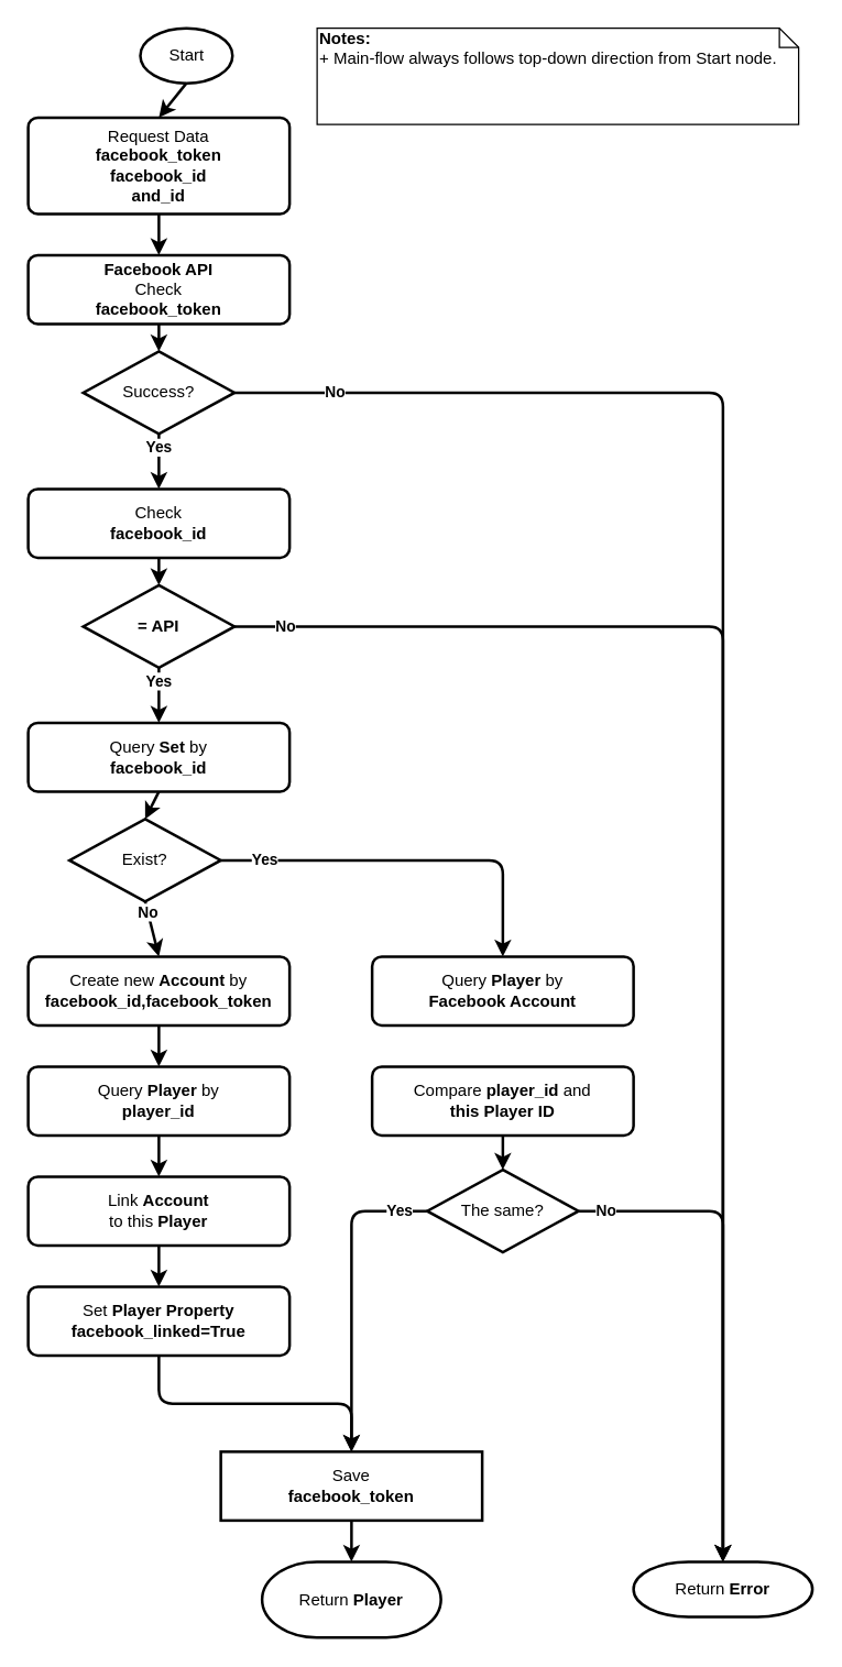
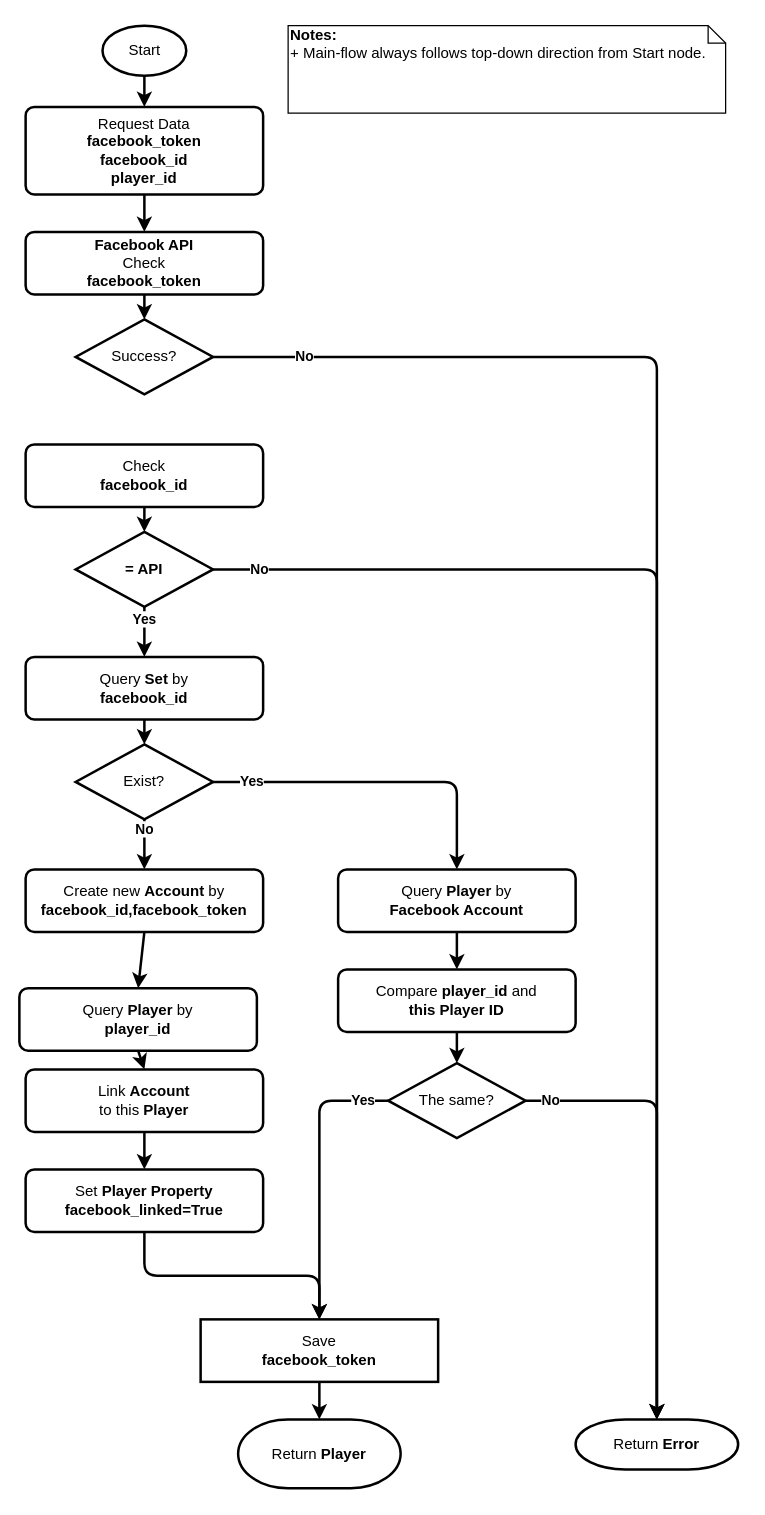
  <mxCell id="0" />
  <mxCell id="1" parent="0" />
- <mxCell id="2" value="Start" style="strokeWidth=2;html=1;shape=mxgraph.flowchart.start_1;whiteSpace=wrap;" parent="1" vertex="1"><mxGeometry x="101.5" y="20" width="67" height="40" as="geometry" /></mxCell>
- <mxCell id="3" value="Request Data&lt;br&gt;&lt;b&gt;facebook_token&lt;br&gt;facebook_id&lt;br&gt;and_id&lt;br&gt;&lt;/b&gt;" style="rounded=1;whiteSpace=wrap;html=1;absoluteArcSize=1;arcSize=14;strokeWidth=2;" parent="1" vertex="1"><mxGeometry x="20" y="85" width="190" height="70" as="geometry" /></mxCell>
+ <mxCell id="2" value="Start" style="strokeWidth=2;html=1;shape=mxgraph.flowchart.start_1;whiteSpace=wrap;" parent="1" vertex="1"><mxGeometry x="81.5" y="20" width="67" height="40" as="geometry" /></mxCell>
+ <mxCell id="3" value="Request Data&lt;br&gt;&lt;b&gt;facebook_token&lt;br&gt;facebook_id&lt;br&gt;player_id&lt;br&gt;&lt;/b&gt;" style="rounded=1;whiteSpace=wrap;html=1;absoluteArcSize=1;arcSize=14;strokeWidth=2;" parent="1" vertex="1"><mxGeometry x="20" y="85" width="190" height="70" as="geometry" /></mxCell>
  <mxCell id="4" value="&lt;b&gt;Facebook API&lt;/b&gt;&lt;br&gt;Check&lt;br&gt;&lt;b&gt;facebook_token&lt;/b&gt;" style="rounded=1;whiteSpace=wrap;html=1;absoluteArcSize=1;arcSize=14;strokeWidth=2;" parent="1" vertex="1"><mxGeometry x="20" y="185" width="190" height="50" as="geometry" /></mxCell>
  <mxCell id="5" value="Check&lt;br&gt;&lt;b&gt;facebook_id&lt;/b&gt;" style="rounded=1;whiteSpace=wrap;html=1;absoluteArcSize=1;arcSize=14;strokeWidth=2;" parent="1" vertex="1"><mxGeometry x="20" y="355" width="190" height="50" as="geometry" /></mxCell>
  <mxCell id="6" value="Query &lt;b&gt;Set&amp;nbsp;&lt;/b&gt;by&lt;br&gt;&lt;b&gt;facebook_id&lt;/b&gt;" style="rounded=1;whiteSpace=wrap;html=1;absoluteArcSize=1;arcSize=14;strokeWidth=2;" parent="1" vertex="1"><mxGeometry x="20" y="525" width="190" height="50" as="geometry" /></mxCell>
- <mxCell id="7" value="&lt;b&gt;Yes&lt;/b&gt;" style="endArrow=classic;html=1;entryX=0.5;entryY=0;entryDx=0;entryDy=0;strokeWidth=2;exitX=0.5;exitY=1;exitDx=0;exitDy=0;" parent="1" source="14" target="5" edge="1"><mxGeometry x="-0.494" width="50" height="50" relative="1" as="geometry"><mxPoint x="124" y="355.5" as="sourcePoint" /><mxPoint x="124" y="395.5" as="targetPoint" /><mxPoint as="offset" /></mxGeometry></mxCell>
  <mxCell id="8" value="" style="endArrow=classic;html=1;entryX=0.5;entryY=0;entryDx=0;entryDy=0;strokeWidth=2;exitX=0.5;exitY=1;exitDx=0;exitDy=0;entryPerimeter=0;" parent="1" source="5" target="13" edge="1"><mxGeometry width="50" height="50" relative="1" as="geometry"><mxPoint x="134" y="365.5" as="sourcePoint" /><mxPoint x="134" y="405.5" as="targetPoint" /></mxGeometry></mxCell>
  <mxCell id="9" value="&lt;b&gt;Notes:&lt;/b&gt;&lt;br&gt;+ Main-flow always follows top-down direction from Start node." style="shape=note;whiteSpace=wrap;html=1;size=14;verticalAlign=top;align=left;spacingTop=-6;" parent="1" vertex="1"><mxGeometry x="230" y="20" width="350" height="70" as="geometry" /></mxCell>
  <mxCell id="10" value="" style="endArrow=classic;html=1;entryX=0.5;entryY=0;entryDx=0;entryDy=0;strokeWidth=2;exitX=0.5;exitY=1;exitDx=0;exitDy=0;exitPerimeter=0;" parent="1" source="2" target="3" edge="1"><mxGeometry width="50" height="50" relative="1" as="geometry"><mxPoint x="115" y="78.5" as="sourcePoint" /><mxPoint x="115" y="93.5" as="targetPoint" /></mxGeometry></mxCell>
  <mxCell id="11" value="&lt;span style=&quot;font-weight: normal&quot;&gt;Return&amp;nbsp;&lt;/span&gt;Error" style="strokeWidth=2;html=1;shape=mxgraph.flowchart.terminator;whiteSpace=wrap;fontStyle=1" parent="1" vertex="1"><mxGeometry x="460" y="1135" width="130" height="40" as="geometry" /></mxCell>
  <mxCell id="12" value="" style="endArrow=classic;html=1;entryX=0.5;entryY=0;entryDx=0;entryDy=0;strokeWidth=2;exitX=0.5;exitY=1;exitDx=0;exitDy=0;" parent="1" source="3" target="4" edge="1"><mxGeometry width="50" height="50" relative="1" as="geometry"><mxPoint x="115" y="134.5" as="sourcePoint" /><mxPoint x="115" y="185" as="targetPoint" /></mxGeometry></mxCell>
  <mxCell id="13" value="&lt;b&gt;= API&lt;/b&gt;" style="strokeWidth=2;html=1;shape=mxgraph.flowchart.decision;whiteSpace=wrap;" parent="1" vertex="1"><mxGeometry x="60" y="425" width="110" height="60" as="geometry" /></mxCell>
  <mxCell id="14" value="Success?" style="strokeWidth=2;html=1;shape=mxgraph.flowchart.decision;whiteSpace=wrap;" parent="1" vertex="1"><mxGeometry x="60" y="255" width="110" height="60" as="geometry" /></mxCell>
  <mxCell id="15" value="" style="endArrow=classic;html=1;entryX=0.5;entryY=0;entryDx=0;entryDy=0;strokeWidth=2;exitX=0.5;exitY=1;exitDx=0;exitDy=0;" parent="1" source="4" target="14" edge="1"><mxGeometry width="50" height="50" relative="1" as="geometry"><mxPoint x="115" y="334.5" as="sourcePoint" /><mxPoint x="115" y="464.5" as="targetPoint" /></mxGeometry></mxCell>
  <mxCell id="16" value="&lt;b&gt;Yes&lt;/b&gt;" style="endArrow=classic;html=1;entryX=0.5;entryY=0;entryDx=0;entryDy=0;strokeWidth=2;exitX=0.5;exitY=1;exitDx=0;exitDy=0;exitPerimeter=0;" parent="1" source="13" target="6" edge="1"><mxGeometry x="-0.494" width="50" height="50" relative="1" as="geometry"><mxPoint x="80" y="605" as="sourcePoint" /><mxPoint x="125" y="474.5" as="targetPoint" /><mxPoint as="offset" /></mxGeometry></mxCell>
- <mxCell id="17" value="Exist?" style="strokeWidth=2;html=1;shape=mxgraph.flowchart.decision;whiteSpace=wrap;" parent="1" vertex="1"><mxGeometry x="50" y="595" width="110" height="60" as="geometry" /></mxCell>
+ <mxCell id="17" value="Exist?" style="strokeWidth=2;html=1;shape=mxgraph.flowchart.decision;whiteSpace=wrap;" parent="1" vertex="1"><mxGeometry x="60" y="595" width="110" height="60" as="geometry" /></mxCell>
  <mxCell id="18" value="" style="endArrow=classic;html=1;entryX=0.5;entryY=0;entryDx=0;entryDy=0;strokeWidth=2;exitX=0.5;exitY=1;exitDx=0;exitDy=0;" parent="1" source="6" target="17" edge="1"><mxGeometry width="50" height="50" relative="1" as="geometry"><mxPoint x="115" y="695" as="sourcePoint" /><mxPoint x="115" y="835" as="targetPoint" /></mxGeometry></mxCell>
  <mxCell id="19" value="&lt;b&gt;Yes&lt;/b&gt;" style="endArrow=classic;html=1;strokeWidth=2;exitX=1;exitY=0.5;exitDx=0;exitDy=0;exitPerimeter=0;edgeStyle=orthogonalEdgeStyle;entryX=0.5;entryY=0;entryDx=0;entryDy=0;" parent="1" source="17" target="32" edge="1"><mxGeometry x="-0.765" width="50" height="50" relative="1" as="geometry"><mxPoint x="180" y="965" as="sourcePoint" /><mxPoint x="380" y="745" as="targetPoint" /><mxPoint as="offset" /></mxGeometry></mxCell>
  <mxCell id="20" value="&lt;b&gt;No&lt;/b&gt;" style="endArrow=classic;html=1;entryX=0.5;entryY=0;entryDx=0;entryDy=0;strokeWidth=2;exitX=1;exitY=0.5;exitDx=0;exitDy=0;exitPerimeter=0;edgeStyle=orthogonalEdgeStyle;entryPerimeter=0;" parent="1" source="13" target="11" edge="1"><mxGeometry x="-0.928" width="50" height="50" relative="1" as="geometry"><mxPoint x="180" y="765" as="sourcePoint" /><mxPoint x="385" y="1275" as="targetPoint" /><mxPoint as="offset" /></mxGeometry></mxCell>
  <mxCell id="21" value="&lt;b&gt;No&lt;/b&gt;" style="endArrow=classic;html=1;entryX=0.5;entryY=0;entryDx=0;entryDy=0;strokeWidth=2;exitX=1;exitY=0.5;exitDx=0;exitDy=0;exitPerimeter=0;edgeStyle=orthogonalEdgeStyle;entryPerimeter=0;" parent="1" source="14" target="11" edge="1"><mxGeometry x="-0.879" width="50" height="50" relative="1" as="geometry"><mxPoint x="190" y="775" as="sourcePoint" /><mxPoint x="385" y="1275" as="targetPoint" /><mxPoint as="offset" /></mxGeometry></mxCell>
  <mxCell id="22" value="" style="endArrow=classic;html=1;entryX=0.5;entryY=0;entryDx=0;entryDy=0;strokeWidth=2;exitX=0.5;exitY=1;exitDx=0;exitDy=0;edgeStyle=orthogonalEdgeStyle;" parent="1" source="30" target="36" edge="1"><mxGeometry width="50" height="50" relative="1" as="geometry"><mxPoint x="115" y="1285" as="sourcePoint" /><mxPoint x="115" y="1123" as="targetPoint" /></mxGeometry></mxCell>
- <mxCell id="23" value="Query &lt;b&gt;Player&lt;/b&gt; by&lt;br&gt;&lt;b&gt;player_id&lt;/b&gt;" style="rounded=1;whiteSpace=wrap;html=1;absoluteArcSize=1;arcSize=14;strokeWidth=2;" parent="1" vertex="1"><mxGeometry x="20" y="775" width="190" height="50" as="geometry" /></mxCell>
+ <mxCell id="23" value="Query &lt;b&gt;Player&lt;/b&gt; by&lt;br&gt;&lt;b&gt;player_id&lt;/b&gt;" style="rounded=1;whiteSpace=wrap;html=1;absoluteArcSize=1;arcSize=14;strokeWidth=2;" parent="1" vertex="1"><mxGeometry x="15" y="790" width="190" height="50" as="geometry" /></mxCell>
  <mxCell id="24" value="&lt;b&gt;No&lt;/b&gt;" style="endArrow=classic;html=1;entryX=0.5;entryY=0;entryDx=0;entryDy=0;strokeWidth=2;exitX=0.5;exitY=1;exitDx=0;exitDy=0;" parent="1" source="17" target="26" edge="1"><mxGeometry x="-0.6" width="50" height="50" relative="1" as="geometry"><mxPoint x="115" y="785" as="sourcePoint" /><mxPoint x="115" y="1034" as="targetPoint" /><mxPoint as="offset" /></mxGeometry></mxCell>
  <mxCell id="25" value="" style="endArrow=classic;html=1;strokeWidth=2;exitX=0.5;exitY=1;exitDx=0;exitDy=0;entryX=0.5;entryY=0;entryDx=0;entryDy=0;" parent="1" source="26" target="23" edge="1"><mxGeometry width="50" height="50" relative="1" as="geometry"><mxPoint x="125" y="655" as="sourcePoint" /><mxPoint x="70" y="895" as="targetPoint" /></mxGeometry></mxCell>
  <mxCell id="26" value="Create new&amp;nbsp;&lt;b&gt;Account&lt;/b&gt;&amp;nbsp;by&lt;br&gt;&lt;b&gt;facebook_id,facebook_token&lt;/b&gt;" style="rounded=1;whiteSpace=wrap;html=1;absoluteArcSize=1;arcSize=14;strokeWidth=2;" parent="1" vertex="1"><mxGeometry x="20" y="695" width="190" height="50" as="geometry" /></mxCell>
  <mxCell id="27" value="Return &lt;b&gt;Player&lt;/b&gt;" style="strokeWidth=2;html=1;shape=mxgraph.flowchart.terminator;whiteSpace=wrap;" parent="1" vertex="1"><mxGeometry x="190" y="1135" width="130" height="55" as="geometry" /></mxCell>
  <mxCell id="28" value="Link&amp;nbsp;&lt;b&gt;Account&lt;/b&gt;&lt;br&gt;to this&amp;nbsp;&lt;b&gt;Player&lt;/b&gt;" style="rounded=1;whiteSpace=wrap;html=1;absoluteArcSize=1;arcSize=14;strokeWidth=2;" parent="1" vertex="1"><mxGeometry x="20" y="855" width="190" height="50" as="geometry" /></mxCell>
  <mxCell id="29" value="" style="endArrow=classic;html=1;entryX=0.5;entryY=0;entryDx=0;entryDy=0;strokeWidth=2;exitX=0.5;exitY=1;exitDx=0;exitDy=0;entryPerimeter=0;" parent="1" source="23" target="28" edge="1"><mxGeometry width="50" height="50" relative="1" as="geometry"><mxPoint x="115" y="1084" as="sourcePoint" /><mxPoint x="115" y="1265" as="targetPoint" /></mxGeometry></mxCell>
  <mxCell id="30" value="Set &lt;b&gt;Player Property&lt;/b&gt;&lt;br&gt;&lt;b&gt;facebook_linked=True&lt;/b&gt;" style="rounded=1;whiteSpace=wrap;html=1;absoluteArcSize=1;arcSize=14;strokeWidth=2;" parent="1" vertex="1"><mxGeometry x="20" y="935" width="190" height="50" as="geometry" /></mxCell>
  <mxCell id="31" value="" style="endArrow=classic;html=1;entryX=0.5;entryY=0;entryDx=0;entryDy=0;strokeWidth=2;exitX=0.5;exitY=1;exitDx=0;exitDy=0;entryPerimeter=0;" parent="1" source="28" target="30" edge="1"><mxGeometry width="50" height="50" relative="1" as="geometry"><mxPoint x="115" y="955" as="sourcePoint" /><mxPoint x="115" y="1045" as="targetPoint" /></mxGeometry></mxCell>
  <mxCell id="32" value="Query &lt;b&gt;Player&lt;/b&gt; by&lt;br&gt;&lt;b&gt;Facebook Account&lt;/b&gt;" style="rounded=1;whiteSpace=wrap;html=1;absoluteArcSize=1;arcSize=14;strokeWidth=2;" vertex="1" parent="1"><mxGeometry x="270" y="695" width="190" height="50" as="geometry" /></mxCell>
  <mxCell id="33" value="Compare &lt;b&gt;player_id&lt;/b&gt; and&lt;br&gt;&lt;b&gt;this Player ID&lt;/b&gt;" style="rounded=1;whiteSpace=wrap;html=1;absoluteArcSize=1;arcSize=14;strokeWidth=2;" vertex="1" parent="1"><mxGeometry x="270" y="775" width="190" height="50" as="geometry" /></mxCell>
+ <mxCell id="34" value="" style="endArrow=classic;html=1;strokeWidth=2;exitX=0.5;exitY=1;exitDx=0;exitDy=0;entryX=0.5;entryY=0;entryDx=0;entryDy=0;" edge="1" parent="1" source="32" target="33"><mxGeometry width="50" height="50" relative="1" as="geometry"><mxPoint x="125" y="815" as="sourcePoint" /><mxPoint x="125" y="840" as="targetPoint" /></mxGeometry></mxCell>
  <mxCell id="35" value="The same?" style="strokeWidth=2;html=1;shape=mxgraph.flowchart.decision;whiteSpace=wrap;" vertex="1" parent="1"><mxGeometry x="310" y="850" width="110" height="60" as="geometry" /></mxCell>
  <mxCell id="36" value="Save &lt;br&gt;&lt;b&gt;facebook_token&lt;/b&gt;" style="whiteSpace=wrap;html=1;absoluteArcSize=1;arcSize=14;strokeWidth=2;rounded=0;" vertex="1" parent="1"><mxGeometry x="160" y="1055" width="190" height="50" as="geometry" /></mxCell>
  <mxCell id="37" value="&lt;b&gt;No&lt;/b&gt;" style="endArrow=classic;html=1;entryX=0.5;entryY=0;entryDx=0;entryDy=0;strokeWidth=2;exitX=1;exitY=0.5;exitDx=0;exitDy=0;entryPerimeter=0;exitPerimeter=0;edgeStyle=orthogonalEdgeStyle;" edge="1" parent="1" source="35" target="11"><mxGeometry x="-0.889" width="50" height="50" relative="1" as="geometry"><mxPoint x="125" y="665" as="sourcePoint" /><mxPoint x="125" y="705" as="targetPoint" /><mxPoint as="offset" /></mxGeometry></mxCell>
  <mxCell id="38" value="&lt;b&gt;Yes&lt;/b&gt;" style="endArrow=classic;html=1;entryX=0.5;entryY=0;entryDx=0;entryDy=0;strokeWidth=2;exitX=0;exitY=0.5;exitDx=0;exitDy=0;exitPerimeter=0;edgeStyle=orthogonalEdgeStyle;" edge="1" parent="1" source="35" target="36"><mxGeometry x="-0.826" width="50" height="50" relative="1" as="geometry"><mxPoint x="125" y="495" as="sourcePoint" /><mxPoint x="125" y="535" as="targetPoint" /><mxPoint as="offset" /></mxGeometry></mxCell>
  <mxCell id="39" value="" style="endArrow=classic;html=1;strokeWidth=2;exitX=0.5;exitY=1;exitDx=0;exitDy=0;entryX=0.5;entryY=0;entryDx=0;entryDy=0;entryPerimeter=0;" edge="1" parent="1" source="33" target="35"><mxGeometry width="50" height="50" relative="1" as="geometry"><mxPoint x="125" y="755" as="sourcePoint" /><mxPoint x="125" y="790" as="targetPoint" /></mxGeometry></mxCell>
  <mxCell id="40" value="" style="endArrow=classic;html=1;entryX=0.5;entryY=0;entryDx=0;entryDy=0;strokeWidth=2;exitX=0.5;exitY=1;exitDx=0;exitDy=0;entryPerimeter=0;" edge="1" parent="1" source="36" target="27"><mxGeometry width="50" height="50" relative="1" as="geometry"><mxPoint x="125" y="915" as="sourcePoint" /><mxPoint x="125" y="945" as="targetPoint" /></mxGeometry></mxCell>
